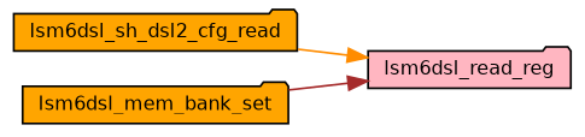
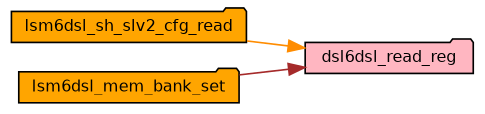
  digraph {
    rankdir=LR
    node [color=black fillcolor=orange fontname=Helvetica fontsize=10 shape=folder style=filled]
    edge [fontname=Helvetica fontsize=10 labelfontname=Helvetica labelfontsize=10 style=solid]
-   n1 [fontcolor=black height=0.2 label=lsm6dsl_sh_dsl2_cfg_read width=0.4]
-   n2 [fillcolor=lightpink height=0.2 label=lsm6dsl_read_reg width=0.4]
+   n1 [fontcolor=black height=0.2 label=lsm6dsl_sh_slv2_cfg_read width=0.4]
+   n2 [fillcolor=lightpink height=0.2 label=dsl6dsl_read_reg width=0.4]
    n3 [height=0.2 label=lsm6dsl_mem_bank_set width=0.4]
    n1 -> n2 [color=darkorange]
    n3 -> n2 [color=brown]
  }
